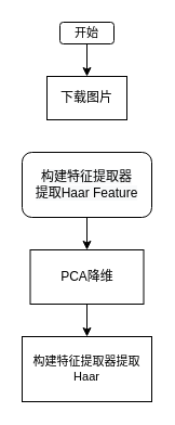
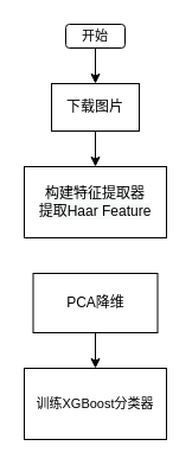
  <mxCell id="0" />
  <mxCell id="1" parent="0" />
  <mxCell id="2" value="" style="edgeStyle=orthogonalEdgeStyle;rounded=0;orthogonalLoop=1;jettySize=auto;html=1;fontSize=11;entryX=0.5;entryY=0;entryDx=0;entryDy=0;" edge="1" parent="1" source="3" target="7"><mxGeometry relative="1" as="geometry"><mxPoint x="80" y="70" as="targetPoint" /></mxGeometry></mxCell>
  <mxCell id="3" value="&lt;font style=&quot;font-size: 11px ; line-height: 1&quot;&gt;开始&lt;/font&gt;" style="rounded=1;whiteSpace=wrap;html=1;" vertex="1" parent="1"><mxGeometry x="55" y="20" width="50" height="20" as="geometry" /></mxCell>
- <mxCell id="5" value="" style="edgeStyle=orthogonalEdgeStyle;rounded=0;orthogonalLoop=1;jettySize=auto;html=1;fontSize=11;exitX=0.5;exitY=1;exitDx=0;exitDy=0;entryX=0.5;entryY=0;entryDx=0;entryDy=0;" edge="1" parent="1" source="8" target="9"><mxGeometry relative="1" as="geometry"><mxPoint x="80" y="200" as="sourcePoint" /><mxPoint x="80" y="240" as="targetPoint" /></mxGeometry></mxCell>
+ <mxCell id="4" value="" style="edgeStyle=orthogonalEdgeStyle;rounded=0;orthogonalLoop=1;jettySize=auto;html=1;fontSize=11;exitX=0.5;exitY=1;exitDx=0;exitDy=0;entryX=0.5;entryY=0;entryDx=0;entryDy=0;" edge="1" parent="1" source="7" target="8"><mxGeometry relative="1" as="geometry"><mxPoint x="80" y="110" as="sourcePoint" /><mxPoint x="80" y="150" as="targetPoint" /></mxGeometry></mxCell>
  <mxCell id="6" value="" style="edgeStyle=orthogonalEdgeStyle;rounded=0;orthogonalLoop=1;jettySize=auto;html=1;fontSize=11;exitX=0.5;exitY=1;exitDx=0;exitDy=0;entryX=0.5;entryY=0;entryDx=0;entryDy=0;" edge="1" parent="1" source="9" target="10"><mxGeometry relative="1" as="geometry"><mxPoint x="80" y="280" as="sourcePoint" /><mxPoint x="80" y="320" as="targetPoint" /></mxGeometry></mxCell>
  <mxCell id="7" value="&lt;span style=&quot;font-size: 12px&quot;&gt;下载图片&lt;/span&gt;" style="rounded=0;whiteSpace=wrap;html=1;fontSize=11;" vertex="1" parent="1"><mxGeometry x="43" y="70" width="74" height="40" as="geometry" /></mxCell>
- <mxCell id="8" value="&#10;&#10;&lt;span style=&quot;color: rgb(0, 0, 0); font-family: helvetica; font-size: 12px; font-style: normal; font-weight: 400; letter-spacing: normal; text-align: center; text-indent: 0px; text-transform: none; word-spacing: 0px; background-color: rgb(248, 249, 250); display: inline; float: none;&quot;&gt;构建特征提取器&lt;/span&gt;&lt;br style=&quot;color: rgb(0, 0, 0); font-family: helvetica; font-size: 12px; font-style: normal; font-weight: 400; letter-spacing: normal; text-align: center; text-indent: 0px; text-transform: none; word-spacing: 0px; background-color: rgb(248, 249, 250);&quot;&gt;&lt;span style=&quot;color: rgb(0, 0, 0); font-family: helvetica; font-size: 12px; font-style: normal; font-weight: 400; letter-spacing: normal; text-align: center; text-indent: 0px; text-transform: none; word-spacing: 0px; background-color: rgb(248, 249, 250); display: inline; float: none;&quot;&gt;提取Haar Feature&lt;/span&gt;&#10;&#10;" style="whiteSpace=wrap;html=1;fontSize=11;rounded=1;" vertex="1" parent="1"><mxGeometry x="20" y="140" width="120" height="60" as="geometry" /></mxCell>
+ <mxCell id="8" value="&#10;&#10;&lt;span style=&quot;color: rgb(0, 0, 0); font-family: helvetica; font-size: 12px; font-style: normal; font-weight: 400; letter-spacing: normal; text-align: center; text-indent: 0px; text-transform: none; word-spacing: 0px; background-color: rgb(248, 249, 250); display: inline; float: none;&quot;&gt;构建特征提取器&lt;/span&gt;&lt;br style=&quot;color: rgb(0, 0, 0); font-family: helvetica; font-size: 12px; font-style: normal; font-weight: 400; letter-spacing: normal; text-align: center; text-indent: 0px; text-transform: none; word-spacing: 0px; background-color: rgb(248, 249, 250);&quot;&gt;&lt;span style=&quot;color: rgb(0, 0, 0); font-family: helvetica; font-size: 12px; font-style: normal; font-weight: 400; letter-spacing: normal; text-align: center; text-indent: 0px; text-transform: none; word-spacing: 0px; background-color: rgb(248, 249, 250); display: inline; float: none;&quot;&gt;提取Haar Feature&lt;/span&gt;&#10;&#10;" style="rounded=0;whiteSpace=wrap;html=1;fontSize=11;" vertex="1" parent="1"><mxGeometry x="20" y="140" width="120" height="60" as="geometry" /></mxCell>
  <mxCell id="9" value="&lt;span style=&quot;font-size: 12px&quot;&gt;PCA降维&lt;/span&gt;" style="rounded=0;whiteSpace=wrap;html=1;fontSize=11;" vertex="1" parent="1"><mxGeometry x="27.5" y="230" width="105" height="50" as="geometry" /></mxCell>
- <mxCell id="10" value="构建特征提取器提取Haar" style="rounded=0;whiteSpace=wrap;html=1;fontSize=11;" vertex="1" parent="1"><mxGeometry x="20" y="310" width="120" height="60" as="geometry" /></mxCell>
+ <mxCell id="10" value="训练XGBoost分类器" style="rounded=0;whiteSpace=wrap;html=1;fontSize=11;" vertex="1" parent="1"><mxGeometry x="20" y="310" width="120" height="60" as="geometry" /></mxCell>
